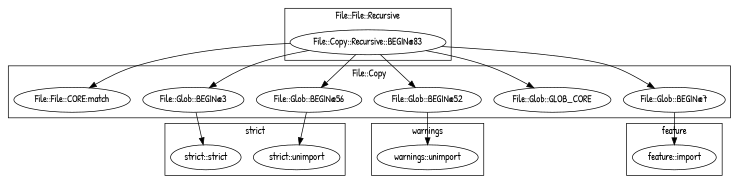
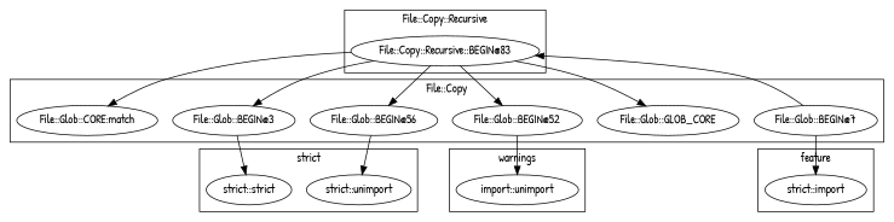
  digraph {
    fontname="Patrick Hand"
    node [fontname="Patrick Hand"]
    edge [fontname="Patrick Hand"]
-   "warnings::unimport"
-   "feature::import"
+   "warnings::unimport" [label="import::unimport"]
+   "feature::import" [label="strict::import"]
    "File::Glob::BEGIN@56"
    n4 [label="File::Glob::GLOB_CORE"]
    "File::Glob::BEGIN@3"
    "File::Glob::BEGIN@52"
    "File::Glob::BEGIN@7"
-   "File::Glob::CORE:match" [label="File::File::CORE:match"]
+   "File::Glob::CORE:match"
    n9 [label="strict::strict"]
    "strict::unimport"
    "File::Copy::Recursive::BEGIN@83"
    subgraph cluster_1 {
      label=warnings
      "warnings::unimport"
    }
    subgraph cluster_2 {
      label=feature
      "feature::import"
    }
    subgraph cluster_3 {
      label="File::Copy"
      "File::Glob::BEGIN@56"
      n4
      "File::Glob::BEGIN@3"
      "File::Glob::BEGIN@52"
      "File::Glob::BEGIN@7"
      "File::Glob::CORE:match"
    }
    subgraph cluster_4 {
      label="strict"
      n9
      "strict::unimport"
    }
    subgraph cluster_5 {
-     label="File::File::Recursive"
+     label="File::Copy::Recursive"
      "File::Copy::Recursive::BEGIN@83"
    }
    "File::Glob::BEGIN@56" -> "strict::unimport"
    "File::Glob::BEGIN@3" -> n9
    "File::Glob::BEGIN@52" -> "warnings::unimport"
    "File::Glob::BEGIN@7" -> "feature::import"
    "File::Copy::Recursive::BEGIN@83" -> "File::Glob::BEGIN@56"
    "File::Copy::Recursive::BEGIN@83" -> n4
    "File::Copy::Recursive::BEGIN@83" -> "File::Glob::BEGIN@3"
    "File::Copy::Recursive::BEGIN@83" -> "File::Glob::BEGIN@52"
-   "File::Copy::Recursive::BEGIN@83" -> "File::Glob::BEGIN@7"
+   "File::Glob::BEGIN@7" -> "File::Copy::Recursive::BEGIN@83"
    "File::Copy::Recursive::BEGIN@83" -> "File::Glob::CORE:match"
  }
